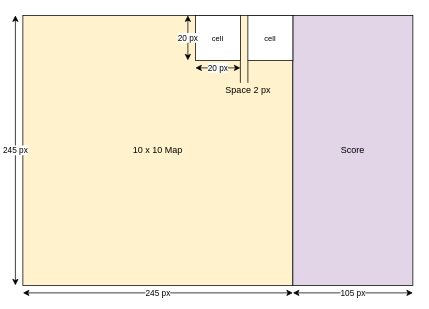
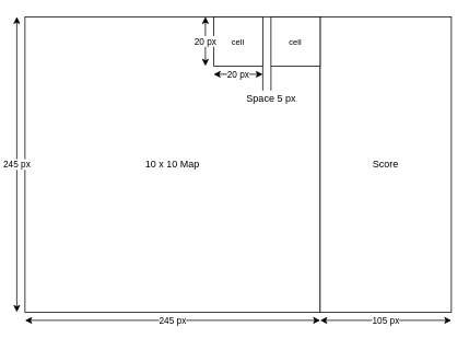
  <mxCell id="0" />
  <mxCell id="1" parent="0" />
- <mxCell id="2" value="10 x 10 Map" style="rounded=0;whiteSpace=wrap;html=1;fillColor=#fff2cc;" vertex="1" parent="1"><mxGeometry x="30" y="20" width="360" height="360" as="geometry" /></mxCell>
- <mxCell id="3" value="Score" style="rounded=0;whiteSpace=wrap;html=1;fillColor=#e1d5e7;" vertex="1" parent="1"><mxGeometry x="390" y="20" width="160" height="360" as="geometry" /></mxCell>
+ <mxCell id="2" value="10 x 10 Map" style="rounded=0;whiteSpace=wrap;html=1;" vertex="1" parent="1"><mxGeometry x="30" y="20" width="360" height="360" as="geometry" /></mxCell>
+ <mxCell id="3" value="Score" style="rounded=0;whiteSpace=wrap;html=1;" vertex="1" parent="1"><mxGeometry x="390" y="20" width="160" height="360" as="geometry" /></mxCell>
  <mxCell id="4" value="245 px" style="endArrow=classic;startArrow=classic;html=1;" edge="1" parent="1"><mxGeometry width="50" height="50" relative="1" as="geometry"><mxPoint x="20" y="380" as="sourcePoint" /><mxPoint x="20" y="20" as="targetPoint" /></mxGeometry></mxCell>
  <mxCell id="5" value="245 px" style="endArrow=classic;startArrow=classic;html=1;" edge="1" parent="1"><mxGeometry width="50" height="50" relative="1" as="geometry"><mxPoint x="30" y="390" as="sourcePoint" /><mxPoint x="390" y="390" as="targetPoint" /></mxGeometry></mxCell>
  <mxCell id="6" value="&lt;font size=&quot;1&quot;&gt;cell&lt;/font&gt;" style="rounded=0;whiteSpace=wrap;html=1;" vertex="1" parent="1"><mxGeometry x="260" y="20" width="60" height="60" as="geometry" /></mxCell>
  <mxCell id="7" value="20 px" style="endArrow=classic;startArrow=classic;html=1;" edge="1" parent="1"><mxGeometry width="50" height="50" relative="1" as="geometry"><mxPoint x="260" y="90" as="sourcePoint" /><mxPoint x="320" y="90" as="targetPoint" /></mxGeometry></mxCell>
  <mxCell id="8" value="&lt;font size=&quot;1&quot;&gt;cell&lt;/font&gt;" style="rounded=0;whiteSpace=wrap;html=1;" vertex="1" parent="1"><mxGeometry x="330" y="20" width="60" height="60" as="geometry" /></mxCell>
  <mxCell id="9" value="" style="endArrow=none;html=1;entryX=1;entryY=1;entryDx=0;entryDy=0;" edge="1" parent="1" target="6"><mxGeometry width="50" height="50" relative="1" as="geometry"><mxPoint x="320" y="110" as="sourcePoint" /><mxPoint x="240" y="30" as="targetPoint" /></mxGeometry></mxCell>
  <mxCell id="10" value="" style="endArrow=none;html=1;entryX=1;entryY=1;entryDx=0;entryDy=0;" edge="1" parent="1"><mxGeometry width="50" height="50" relative="1" as="geometry"><mxPoint x="330" y="110" as="sourcePoint" /><mxPoint x="330" y="80" as="targetPoint" /></mxGeometry></mxCell>
- <mxCell id="11" value="Space 2 px" style="text;html=1;align=center;verticalAlign=middle;resizable=0;points=[];autosize=1;" vertex="1" parent="1"><mxGeometry x="290" y="110" width="80" height="20" as="geometry" /></mxCell>
+ <mxCell id="11" value="Space 5 px" style="text;html=1;align=center;verticalAlign=middle;resizable=0;points=[];autosize=1;" vertex="1" parent="1"><mxGeometry x="290" y="110" width="80" height="20" as="geometry" /></mxCell>
  <mxCell id="12" value="20 px" style="endArrow=classic;startArrow=classic;html=1;" edge="1" parent="1"><mxGeometry width="50" height="50" relative="1" as="geometry"><mxPoint x="250" y="20" as="sourcePoint" /><mxPoint x="250" y="80" as="targetPoint" /></mxGeometry></mxCell>
  <mxCell id="13" value="105 px" style="endArrow=classic;startArrow=classic;html=1;" edge="1" parent="1"><mxGeometry width="50" height="50" relative="1" as="geometry"><mxPoint x="390" y="390" as="sourcePoint" /><mxPoint x="550" y="390" as="targetPoint" /></mxGeometry></mxCell>
